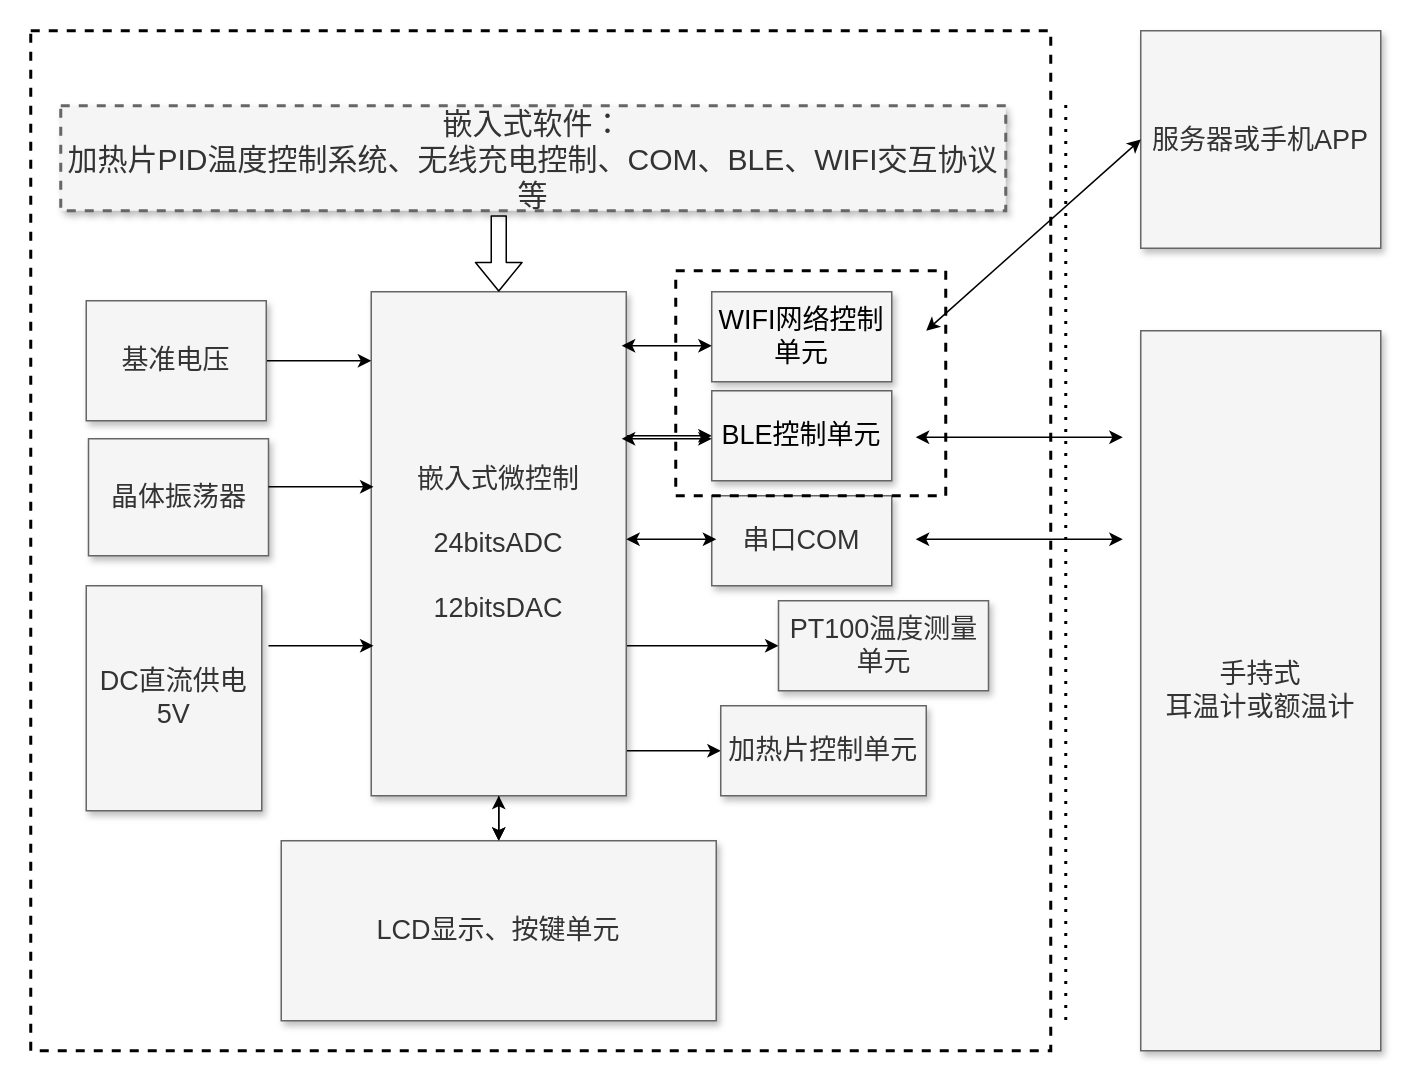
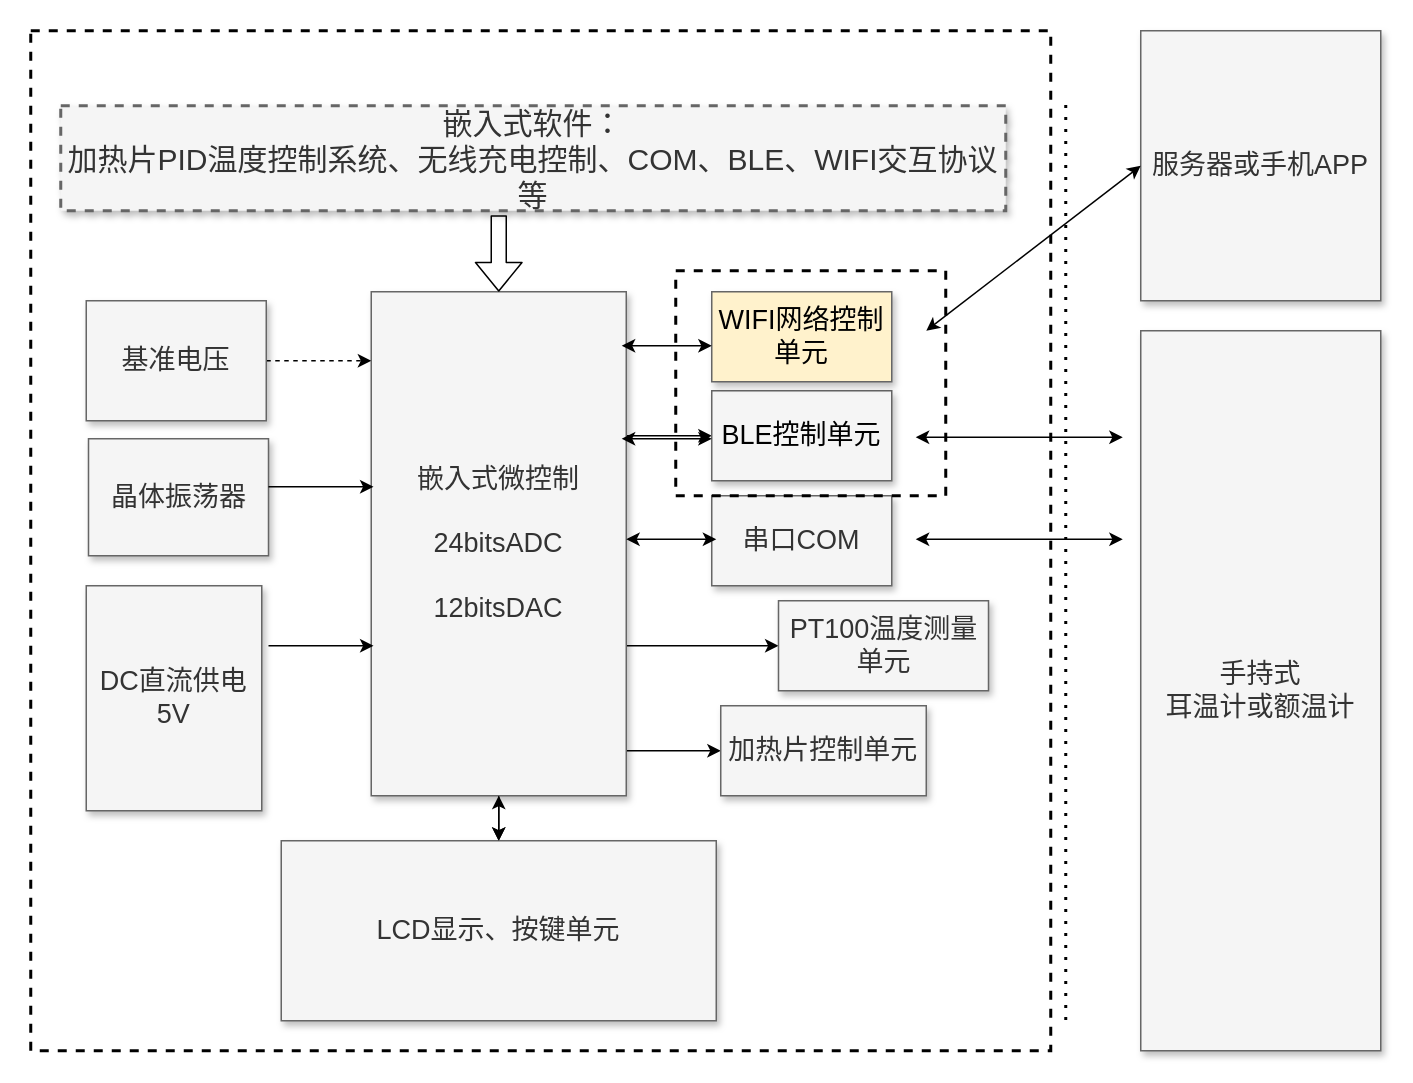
  <mxCell id="0" style=";html=1;" />
  <mxCell id="1" style=";html=1;" parent="0" />
  <mxCell id="2" value="嵌入式软件：&lt;br&gt;加热片PID温度控制系统、无线充电控制、COM、BLE、WIFI交互协议等" style="whiteSpace=wrap;html=1;shadow=1;fontSize=20;strokeWidth=2;dashed=1;fillColor=#f5f5f5;strokeColor=#666666;fontColor=#333333;" parent="1" vertex="1"><mxGeometry x="40" y="70" width="630" height="70" as="geometry" /></mxCell>
  <mxCell id="3" style="edgeStyle=elbowEdgeStyle;rounded=0;html=1;startArrow=none;startFill=0;jettySize=auto;orthogonalLoop=1;fontSize=18;elbow=vertical;" parent="1" source="7" target="8" edge="1"><mxGeometry relative="1" as="geometry" /></mxCell>
  <mxCell id="4" style="edgeStyle=elbowEdgeStyle;rounded=0;html=1;startArrow=none;startFill=0;jettySize=auto;orthogonalLoop=1;fontSize=18;elbow=vertical;" parent="1" source="7" target="10" edge="1"><mxGeometry relative="1" as="geometry" /></mxCell>
  <mxCell id="5" style="edgeStyle=elbowEdgeStyle;rounded=0;html=1;startArrow=none;startFill=0;jettySize=auto;orthogonalLoop=1;fontSize=18;elbow=vertical;" parent="1" source="7" target="11" edge="1"><mxGeometry relative="1" as="geometry" /></mxCell>
  <mxCell id="6" value="" style="edgeStyle=orthogonalEdgeStyle;rounded=0;orthogonalLoop=1;jettySize=auto;html=1;" edge="1" parent="1" source="7" target="15"><mxGeometry relative="1" as="geometry" /></mxCell>
  <mxCell id="7" value="嵌入式微控制&lt;br&gt;&lt;br&gt;24bitsADC&lt;br&gt;&lt;br&gt;12bitsDAC" style="whiteSpace=wrap;html=1;shadow=1;fontSize=18;fillColor=#f5f5f5;strokeColor=#666666;fontColor=#333333;" parent="1" vertex="1"><mxGeometry x="247" y="194" width="170" height="336" as="geometry" /></mxCell>
  <mxCell id="8" value="BLE控制单元" style="whiteSpace=wrap;html=1;shadow=1;fontSize=18;fillColor=#f5f5f5;strokeColor=#666666;" parent="1" vertex="1"><mxGeometry x="474" y="260" width="120" height="60" as="geometry" /></mxCell>
- <mxCell id="9" value="WIFI网络控制单元" style="whiteSpace=wrap;html=1;shadow=1;fontSize=18;fillColor=#f5f5f5;strokeColor=#666666;" parent="1" vertex="1"><mxGeometry x="474" y="194" width="120" height="60" as="geometry" /></mxCell>
+ <mxCell id="9" value="WIFI网络控制单元" style="whiteSpace=wrap;html=1;shadow=1;fontSize=18;fillColor=#fff2cc;strokeColor=#666666;" parent="1" vertex="1"><mxGeometry x="474" y="194" width="120" height="60" as="geometry" /></mxCell>
  <mxCell id="10" value="PT100温度测量单元" style="whiteSpace=wrap;html=1;shadow=1;fontSize=18;fillColor=#f5f5f5;strokeColor=#666666;fontColor=#333333;" parent="1" vertex="1"><mxGeometry x="518.5" y="400" width="140" height="60" as="geometry" /></mxCell>
  <mxCell id="11" value="加热片控制单元" style="whiteSpace=wrap;html=1;shadow=1;fontSize=18;fillColor=#f5f5f5;strokeColor=#666666;fontColor=#333333;" parent="1" vertex="1"><mxGeometry x="480" y="470" width="137" height="60" as="geometry" /></mxCell>
- <mxCell id="12" style="edgeStyle=elbowEdgeStyle;rounded=0;html=1;startArrow=none;startFill=0;jettySize=auto;orthogonalLoop=1;fontSize=18;elbow=vertical;" parent="1" source="13" target="7" edge="1"><mxGeometry relative="1" as="geometry"><Array as="points"><mxPoint x="180" y="240" /><mxPoint x="230" y="420" /><mxPoint x="217" y="254" /></Array></mxGeometry></mxCell>
+ <mxCell id="12" style="edgeStyle=elbowEdgeStyle;rounded=0;html=1;startArrow=none;startFill=0;jettySize=auto;orthogonalLoop=1;fontSize=18;elbow=vertical;dashed=1;" parent="1" source="13" target="7" edge="1"><mxGeometry relative="1" as="geometry"><Array as="points"><mxPoint x="180" y="240" /><mxPoint x="230" y="420" /><mxPoint x="217" y="254" /></Array></mxGeometry></mxCell>
  <mxCell id="13" value="基准电压" style="whiteSpace=wrap;html=1;shadow=1;fontSize=18;fillColor=#f5f5f5;strokeColor=#666666;fontColor=#333333;" parent="1" vertex="1"><mxGeometry x="57" y="200" width="120" height="80" as="geometry" /></mxCell>
  <mxCell id="14" value="串口COM" style="whiteSpace=wrap;html=1;shadow=1;fontSize=18;fillColor=#f5f5f5;strokeColor=#666666;fontColor=#333333;" parent="1" vertex="1"><mxGeometry x="474" y="330" width="120" height="60" as="geometry" /></mxCell>
  <mxCell id="15" value="LCD显示、按键单元" style="whiteSpace=wrap;html=1;shadow=1;fontSize=18;fillColor=#f5f5f5;strokeColor=#666666;fontColor=#333333;" parent="1" vertex="1"><mxGeometry x="187" y="560" width="290" height="120" as="geometry" /></mxCell>
  <mxCell id="16" value="DC直流供电5V" style="whiteSpace=wrap;html=1;shadow=1;fontSize=18;fillColor=#f5f5f5;strokeColor=#666666;fontColor=#333333;" parent="1" vertex="1"><mxGeometry x="57" y="390" width="117" height="150" as="geometry" /></mxCell>
  <mxCell id="17" value="&lt;p class=&quot;MsoNormal&quot;&gt;&lt;br&gt;&lt;/p&gt;" style="text;whiteSpace=wrap;html=1;dashed=1;strokeWidth=2;strokeColor=#000000;" vertex="1" parent="1"><mxGeometry x="20" y="20" width="680" height="680" as="geometry" /></mxCell>
  <mxCell id="18" value="晶体振荡器" style="whiteSpace=wrap;html=1;shadow=1;fontSize=18;fillColor=#f5f5f5;strokeColor=#666666;fontColor=#333333;" vertex="1" parent="1"><mxGeometry x="58.5" y="292" width="120" height="78" as="geometry" /></mxCell>
  <mxCell id="19" style="edgeStyle=elbowEdgeStyle;rounded=0;html=1;startArrow=none;startFill=0;jettySize=auto;orthogonalLoop=1;fontSize=18;elbow=vertical;" edge="1" parent="1"><mxGeometry relative="1" as="geometry"><Array as="points"><mxPoint x="181.5" y="324" /><mxPoint x="231.5" y="504" /><mxPoint x="218.5" y="338" /></Array><mxPoint x="178.5" y="324" as="sourcePoint" /><mxPoint x="248.5" y="324" as="targetPoint" /></mxGeometry></mxCell>
  <mxCell id="20" style="edgeStyle=elbowEdgeStyle;rounded=0;html=1;startArrow=none;startFill=0;jettySize=auto;orthogonalLoop=1;fontSize=18;elbow=vertical;" edge="1" parent="1"><mxGeometry relative="1" as="geometry"><Array as="points"><mxPoint x="181.5" y="430" /><mxPoint x="231.5" y="610" /><mxPoint x="218.5" y="444" /></Array><mxPoint x="178.5" y="430" as="sourcePoint" /><mxPoint x="248.5" y="430" as="targetPoint" /></mxGeometry></mxCell>
  <mxCell id="21" value="" style="endArrow=classic;startArrow=classic;html=1;exitX=0.5;exitY=0;exitDx=0;exitDy=0;entryX=0.5;entryY=1;entryDx=0;entryDy=0;" edge="1" parent="1" source="15" target="7"><mxGeometry width="50" height="50" relative="1" as="geometry"><mxPoint x="-40" y="600" as="sourcePoint" /><mxPoint x="10" y="550" as="targetPoint" /></mxGeometry></mxCell>
  <mxCell id="22" value="" style="shape=flexArrow;endArrow=classic;html=1;entryX=0.5;entryY=0;entryDx=0;entryDy=0;" edge="1" parent="1" target="7"><mxGeometry width="50" height="50" relative="1" as="geometry"><mxPoint x="332" y="143" as="sourcePoint" /><mxPoint x="-260" y="180" as="targetPoint" /></mxGeometry></mxCell>
  <mxCell id="23" value="" style="endArrow=classic;startArrow=classic;html=1;" edge="1" parent="1"><mxGeometry width="50" height="50" relative="1" as="geometry"><mxPoint x="610" y="291" as="sourcePoint" /><mxPoint x="748" y="291" as="targetPoint" /></mxGeometry></mxCell>
  <mxCell id="24" value="手持式&lt;br&gt;耳温计或额温计" style="whiteSpace=wrap;html=1;shadow=1;fontSize=18;fillColor=#f5f5f5;strokeColor=#666666;fontColor=#333333;" vertex="1" parent="1"><mxGeometry x="760" y="220" width="160" height="480" as="geometry" /></mxCell>
  <mxCell id="25" value="" style="endArrow=none;dashed=1;html=1;dashPattern=1 3;strokeWidth=2;" edge="1" parent="1"><mxGeometry width="50" height="50" relative="1" as="geometry"><mxPoint x="710" y="679.5" as="sourcePoint" /><mxPoint x="710" y="69.5" as="targetPoint" /></mxGeometry></mxCell>
  <mxCell id="26" value="" style="endArrow=classic;startArrow=classic;html=1;" edge="1" parent="1"><mxGeometry width="50" height="50" relative="1" as="geometry"><mxPoint x="417" y="359" as="sourcePoint" /><mxPoint x="477" y="359" as="targetPoint" /></mxGeometry></mxCell>
  <mxCell id="27" value="" style="endArrow=classic;startArrow=classic;html=1;" edge="1" parent="1"><mxGeometry width="50" height="50" relative="1" as="geometry"><mxPoint x="414" y="292" as="sourcePoint" /><mxPoint x="474" y="292" as="targetPoint" /></mxGeometry></mxCell>
  <mxCell id="28" value="" style="endArrow=classic;startArrow=classic;html=1;" edge="1" parent="1"><mxGeometry width="50" height="50" relative="1" as="geometry"><mxPoint x="414" y="230" as="sourcePoint" /><mxPoint x="474" y="230" as="targetPoint" /></mxGeometry></mxCell>
  <mxCell id="29" value="" style="endArrow=classic;startArrow=classic;html=1;" edge="1" parent="1"><mxGeometry width="50" height="50" relative="1" as="geometry"><mxPoint x="610" y="359" as="sourcePoint" /><mxPoint x="748" y="359" as="targetPoint" /></mxGeometry></mxCell>
  <mxCell id="30" value="&lt;p class=&quot;MsoNormal&quot;&gt;&lt;br&gt;&lt;/p&gt;" style="text;whiteSpace=wrap;html=1;dashed=1;strokeWidth=2;strokeColor=#000000;" vertex="1" parent="1"><mxGeometry x="450" y="180" width="180" height="150" as="geometry" /></mxCell>
- <mxCell id="31" value="服务器或手机APP" style="whiteSpace=wrap;html=1;shadow=1;fontSize=18;fillColor=#f5f5f5;strokeColor=#666666;fontColor=#333333;" vertex="1" parent="1"><mxGeometry x="760" y="20" width="160" height="145" as="geometry" /></mxCell>
+ <mxCell id="31" value="服务器或手机APP" style="whiteSpace=wrap;html=1;shadow=1;fontSize=18;fillColor=#f5f5f5;strokeColor=#666666;fontColor=#333333;" vertex="1" parent="1"><mxGeometry x="760" y="20" width="160" height="180" as="geometry" /></mxCell>
  <mxCell id="32" value="" style="endArrow=classic;startArrow=classic;html=1;entryX=0;entryY=0.5;entryDx=0;entryDy=0;" edge="1" parent="1" target="31"><mxGeometry width="50" height="50" relative="1" as="geometry"><mxPoint x="617" y="220" as="sourcePoint" /><mxPoint x="667" y="170" as="targetPoint" /></mxGeometry></mxCell>
